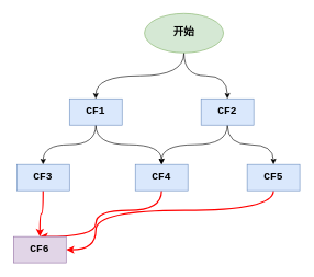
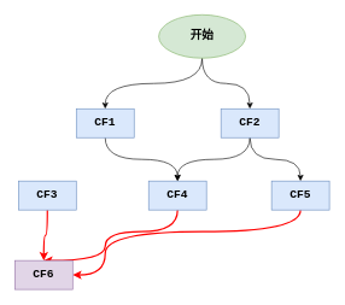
  <mxCell id="0" />
  <mxCell id="1" parent="0" />
  <mxCell id="2" style="edgeStyle=orthogonalEdgeStyle;rounded=0;orthogonalLoop=1;jettySize=auto;html=1;curved=1;exitX=0.5;exitY=1;exitDx=0;exitDy=0;fontSize=16;fontStyle=1;fontFamily=Courier New;" parent="1" source="4" target="7" edge="1"><mxGeometry relative="1" as="geometry" /></mxCell>
  <mxCell id="3" style="edgeStyle=orthogonalEdgeStyle;rounded=0;orthogonalLoop=1;jettySize=auto;html=1;curved=1;fontSize=16;fontStyle=1;fontFamily=Courier New;" parent="1" source="4" target="10" edge="1"><mxGeometry relative="1" as="geometry" /></mxCell>
  <mxCell id="4" value="开始" style="ellipse;whiteSpace=wrap;html=1;fontSize=16;fontStyle=1;fontFamily=Courier New;fillColor=#d5e8d4;strokeColor=#82b366;" parent="1" vertex="1"><mxGeometry x="219" y="20" width="120" height="60" as="geometry" /></mxCell>
- <mxCell id="5" style="edgeStyle=orthogonalEdgeStyle;rounded=0;orthogonalLoop=1;jettySize=auto;html=1;curved=1;fontSize=16;fontStyle=1;fontFamily=Courier New;fillColor=#dae8fc;strokeColor=#000000;" parent="1" source="7" target="12" edge="1"><mxGeometry relative="1" as="geometry" /></mxCell>
  <mxCell id="6" style="edgeStyle=orthogonalEdgeStyle;rounded=0;orthogonalLoop=1;jettySize=auto;html=1;curved=1;fontSize=16;fontStyle=1;fontFamily=Courier New;fillColor=#dae8fc;strokeColor=#000000;" parent="1" source="7" target="14" edge="1"><mxGeometry relative="1" as="geometry"><Array as="points"><mxPoint x="145" y="220" /><mxPoint x="245" y="220" /></Array></mxGeometry></mxCell>
  <mxCell id="7" value="CF1" style="rounded=0;whiteSpace=wrap;html=1;fontSize=16;fontStyle=1;fontFamily=Courier New;fillColor=#dae8fc;strokeColor=#6c8ebf;" parent="1" vertex="1"><mxGeometry x="105" y="150" width="80" height="40" as="geometry" /></mxCell>
  <mxCell id="8" style="edgeStyle=orthogonalEdgeStyle;rounded=0;orthogonalLoop=1;jettySize=auto;html=1;curved=1;fontSize=16;fontStyle=1;fontFamily=Courier New;fillColor=#dae8fc;strokeColor=#000000;" parent="1" source="10" target="14" edge="1"><mxGeometry relative="1" as="geometry"><Array as="points"><mxPoint x="345" y="220" /><mxPoint x="245" y="220" /></Array></mxGeometry></mxCell>
  <mxCell id="9" style="edgeStyle=orthogonalEdgeStyle;rounded=0;orthogonalLoop=1;jettySize=auto;html=1;curved=1;fontSize=16;fontStyle=1;fontFamily=Courier New;fillColor=#dae8fc;strokeColor=#000000;" parent="1" source="10" target="16" edge="1"><mxGeometry relative="1" as="geometry" /></mxCell>
  <mxCell id="10" value="CF2" style="rounded=0;whiteSpace=wrap;html=1;fontSize=16;fontStyle=1;fontFamily=Courier New;fillColor=#dae8fc;strokeColor=#6c8ebf;" parent="1" vertex="1"><mxGeometry x="305" y="150" width="80" height="40" as="geometry" /></mxCell>
  <mxCell id="11" style="edgeStyle=orthogonalEdgeStyle;rounded=0;orthogonalLoop=1;jettySize=auto;html=1;curved=1;fontSize=16;fontStyle=1;fontFamily=Courier New;strokeWidth=2;strokeColor=#FF0000;" parent="1" source="12" target="17" edge="1"><mxGeometry relative="1" as="geometry" /></mxCell>
  <mxCell id="12" value="CF3" style="rounded=0;whiteSpace=wrap;html=1;fontSize=16;fontStyle=1;fontFamily=Courier New;fillColor=#dae8fc;strokeColor=#6c8ebf;" parent="1" vertex="1"><mxGeometry x="25" y="250" width="80" height="40" as="geometry" /></mxCell>
  <mxCell id="13" style="edgeStyle=orthogonalEdgeStyle;rounded=0;orthogonalLoop=1;jettySize=auto;html=1;entryX=0.5;entryY=0;entryDx=0;entryDy=0;curved=1;fontSize=16;fontStyle=1;fontFamily=Courier New;strokeWidth=2;strokeColor=#FF0000;" parent="1" source="14" target="17" edge="1"><mxGeometry relative="1" as="geometry"><Array as="points"><mxPoint x="245" y="320" /><mxPoint x="145" y="320" /></Array></mxGeometry></mxCell>
  <mxCell id="14" value="CF4" style="rounded=0;whiteSpace=wrap;html=1;fontSize=16;fontStyle=1;fontFamily=Courier New;fillColor=#dae8fc;strokeColor=#6c8ebf;" parent="1" vertex="1"><mxGeometry x="205" y="250" width="80" height="40" as="geometry" /></mxCell>
  <mxCell id="15" style="edgeStyle=orthogonalEdgeStyle;rounded=0;orthogonalLoop=1;jettySize=auto;html=1;curved=1;fontSize=16;fontStyle=1;fontFamily=Courier New;strokeWidth=2;strokeColor=#FF0000;" parent="1" source="16" target="17" edge="1"><mxGeometry relative="1" as="geometry"><Array as="points"><mxPoint x="415" y="320" /><mxPoint x="145" y="320" /></Array></mxGeometry></mxCell>
  <mxCell id="16" value="CF5" style="rounded=0;whiteSpace=wrap;html=1;fontSize=16;fontStyle=1;fontFamily=Courier New;fillColor=#dae8fc;strokeColor=#6c8ebf;" parent="1" vertex="1"><mxGeometry x="375" y="250" width="80" height="40" as="geometry" /></mxCell>
  <mxCell id="17" value="CF6" style="rounded=0;whiteSpace=wrap;html=1;fontSize=16;fontStyle=1;fontFamily=Courier New;fillColor=#e1d5e7;strokeColor=#9673a6;" parent="1" vertex="1"><mxGeometry x="20" y="360" width="80" height="40" as="geometry" /></mxCell>
